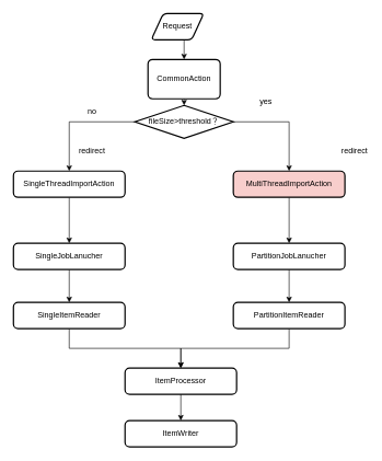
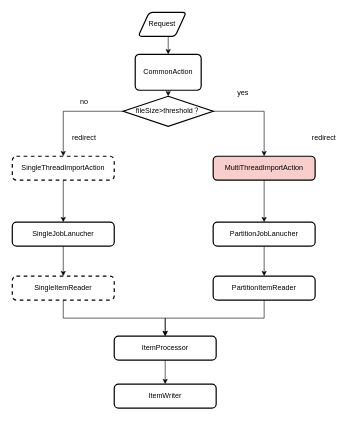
  <mxCell id="0" />
  <mxCell id="1" parent="0" />
  <mxCell id="2" style="edgeStyle=orthogonalEdgeStyle;rounded=0;orthogonalLoop=1;jettySize=auto;html=1;exitX=0.5;exitY=1;exitDx=0;exitDy=0;entryX=0.5;entryY=0;entryDx=0;entryDy=0;" parent="1" source="3" target="5" edge="1"><mxGeometry relative="1" as="geometry" /></mxCell>
  <mxCell id="3" value="Request" style="shape=parallelogram;html=1;strokeWidth=2;perimeter=parallelogramPerimeter;whiteSpace=wrap;rounded=1;arcSize=12;size=0.23;" parent="1" vertex="1"><mxGeometry x="230" y="20" width="80" height="40" as="geometry" /></mxCell>
  <mxCell id="4" style="edgeStyle=orthogonalEdgeStyle;rounded=0;orthogonalLoop=1;jettySize=auto;html=1;exitX=0.5;exitY=1;exitDx=0;exitDy=0;entryX=0.5;entryY=0;entryDx=0;entryDy=0;entryPerimeter=0;" parent="1" source="5" target="8" edge="1"><mxGeometry relative="1" as="geometry" /></mxCell>
  <mxCell id="5" value="CommonAction" style="rounded=1;whiteSpace=wrap;html=1;absoluteArcSize=1;arcSize=14;strokeWidth=2;" parent="1" vertex="1"><mxGeometry x="225" y="90" width="110" height="60" as="geometry" /></mxCell>
  <mxCell id="6" style="edgeStyle=orthogonalEdgeStyle;rounded=0;orthogonalLoop=1;jettySize=auto;html=1;exitX=0;exitY=0.5;exitDx=0;exitDy=0;exitPerimeter=0;entryX=0.5;entryY=0;entryDx=0;entryDy=0;" parent="1" source="8" target="10" edge="1"><mxGeometry relative="1" as="geometry" /></mxCell>
  <mxCell id="7" style="edgeStyle=orthogonalEdgeStyle;rounded=0;orthogonalLoop=1;jettySize=auto;html=1;exitX=1;exitY=0.5;exitDx=0;exitDy=0;exitPerimeter=0;entryX=0.5;entryY=0;entryDx=0;entryDy=0;" parent="1" source="8" target="12" edge="1"><mxGeometry relative="1" as="geometry" /></mxCell>
  <mxCell id="8" value="fileSize&amp;gt;threshold？" style="strokeWidth=2;html=1;shape=mxgraph.flowchart.decision;whiteSpace=wrap;" parent="1" vertex="1"><mxGeometry x="205" y="160" width="150" height="50" as="geometry" /></mxCell>
  <mxCell id="9" style="edgeStyle=orthogonalEdgeStyle;rounded=0;orthogonalLoop=1;jettySize=auto;html=1;exitX=0.5;exitY=1;exitDx=0;exitDy=0;entryX=0.5;entryY=0;entryDx=0;entryDy=0;" edge="1" parent="1" source="10" target="18"><mxGeometry relative="1" as="geometry" /></mxCell>
- <mxCell id="10" value="SingleThreadImportAction" style="rounded=1;whiteSpace=wrap;html=1;absoluteArcSize=1;arcSize=14;strokeWidth=2;" parent="1" vertex="1"><mxGeometry x="20" y="260" width="170" height="40" as="geometry" /></mxCell>
+ <mxCell id="10" value="SingleThreadImportAction" style="rounded=1;whiteSpace=wrap;html=1;absoluteArcSize=1;arcSize=14;strokeWidth=2;dashed=1;" parent="1" vertex="1"><mxGeometry x="20" y="260" width="170" height="40" as="geometry" /></mxCell>
  <mxCell id="11" style="edgeStyle=orthogonalEdgeStyle;rounded=0;orthogonalLoop=1;jettySize=auto;html=1;exitX=0.5;exitY=1;exitDx=0;exitDy=0;entryX=0.5;entryY=0;entryDx=0;entryDy=0;" edge="1" parent="1" source="12" target="20"><mxGeometry relative="1" as="geometry" /></mxCell>
  <mxCell id="12" value="MultiThreadImportAction" style="rounded=1;whiteSpace=wrap;html=1;absoluteArcSize=1;arcSize=14;strokeWidth=2;fillColor=#f8cecc;" parent="1" vertex="1"><mxGeometry x="355" y="260" width="170" height="40" as="geometry" /></mxCell>
  <mxCell id="13" value="no" style="text;html=1;strokeColor=none;fillColor=none;align=center;verticalAlign=middle;whiteSpace=wrap;rounded=0;" parent="1" vertex="1"><mxGeometry x="120" y="160" width="40" height="20" as="geometry" /></mxCell>
  <mxCell id="14" value="yes" style="text;html=1;strokeColor=none;fillColor=none;align=center;verticalAlign=middle;whiteSpace=wrap;rounded=0;" parent="1" vertex="1"><mxGeometry x="385" y="145" width="40" height="20" as="geometry" /></mxCell>
  <mxCell id="15" value="redirect" style="text;html=1;strokeColor=none;fillColor=none;align=center;verticalAlign=middle;whiteSpace=wrap;rounded=0;" parent="1" vertex="1"><mxGeometry x="120" y="220" width="40" height="20" as="geometry" /></mxCell>
  <mxCell id="16" value="redirect" style="text;html=1;strokeColor=none;fillColor=none;align=center;verticalAlign=middle;whiteSpace=wrap;rounded=0;" parent="1" vertex="1"><mxGeometry x="520" y="220" width="40" height="20" as="geometry" /></mxCell>
  <mxCell id="17" style="edgeStyle=orthogonalEdgeStyle;rounded=0;orthogonalLoop=1;jettySize=auto;html=1;exitX=0.5;exitY=1;exitDx=0;exitDy=0;entryX=0.5;entryY=0;entryDx=0;entryDy=0;" edge="1" parent="1" source="18" target="22"><mxGeometry relative="1" as="geometry" /></mxCell>
  <mxCell id="18" value="SingleJobLanucher" style="rounded=1;whiteSpace=wrap;html=1;absoluteArcSize=1;arcSize=14;strokeWidth=2;" parent="1" vertex="1"><mxGeometry x="20" y="370" width="170" height="40" as="geometry" /></mxCell>
  <mxCell id="19" style="edgeStyle=orthogonalEdgeStyle;rounded=0;orthogonalLoop=1;jettySize=auto;html=1;exitX=0.5;exitY=1;exitDx=0;exitDy=0;entryX=0.5;entryY=0;entryDx=0;entryDy=0;" edge="1" parent="1" source="20" target="24"><mxGeometry relative="1" as="geometry" /></mxCell>
  <mxCell id="20" value="PartitionJobLanucher" style="rounded=1;whiteSpace=wrap;html=1;absoluteArcSize=1;arcSize=14;strokeWidth=2;" parent="1" vertex="1"><mxGeometry x="355" y="370" width="170" height="40" as="geometry" /></mxCell>
  <mxCell id="21" style="edgeStyle=orthogonalEdgeStyle;rounded=0;orthogonalLoop=1;jettySize=auto;html=1;exitX=0.5;exitY=1;exitDx=0;exitDy=0;entryX=0.5;entryY=0;entryDx=0;entryDy=0;" edge="1" parent="1" source="22" target="26"><mxGeometry relative="1" as="geometry" /></mxCell>
- <mxCell id="22" value="SingleItemReader" style="rounded=1;whiteSpace=wrap;html=1;absoluteArcSize=1;arcSize=14;strokeWidth=2;" vertex="1" parent="1"><mxGeometry x="20" y="460" width="170" height="40" as="geometry" /></mxCell>
+ <mxCell id="22" value="SingleItemReader" style="rounded=1;whiteSpace=wrap;html=1;absoluteArcSize=1;arcSize=14;strokeWidth=2;dashed=1;" vertex="1" parent="1"><mxGeometry x="20" y="460" width="170" height="40" as="geometry" /></mxCell>
  <mxCell id="23" style="edgeStyle=orthogonalEdgeStyle;rounded=0;orthogonalLoop=1;jettySize=auto;html=1;exitX=0.5;exitY=1;exitDx=0;exitDy=0;entryX=0.5;entryY=0;entryDx=0;entryDy=0;" edge="1" parent="1" source="24" target="26"><mxGeometry relative="1" as="geometry" /></mxCell>
  <mxCell id="24" value="PartitionItemReader" style="rounded=1;whiteSpace=wrap;html=1;absoluteArcSize=1;arcSize=14;strokeWidth=2;" vertex="1" parent="1"><mxGeometry x="355" y="460" width="170" height="40" as="geometry" /></mxCell>
  <mxCell id="25" style="edgeStyle=orthogonalEdgeStyle;rounded=0;orthogonalLoop=1;jettySize=auto;html=1;exitX=0.5;exitY=1;exitDx=0;exitDy=0;entryX=0.5;entryY=0;entryDx=0;entryDy=0;" edge="1" parent="1" source="26" target="27"><mxGeometry relative="1" as="geometry" /></mxCell>
  <mxCell id="26" value="ItemProcessor" style="rounded=1;whiteSpace=wrap;html=1;absoluteArcSize=1;arcSize=14;strokeWidth=2;" vertex="1" parent="1"><mxGeometry x="190" y="560" width="170" height="40" as="geometry" /></mxCell>
  <mxCell id="27" value="ItemWriter" style="rounded=1;whiteSpace=wrap;html=1;absoluteArcSize=1;arcSize=14;strokeWidth=2;" vertex="1" parent="1"><mxGeometry x="190" y="640" width="170" height="40" as="geometry" /></mxCell>
